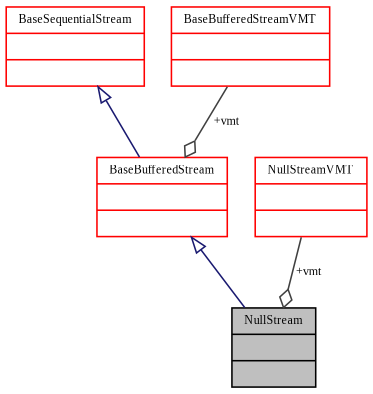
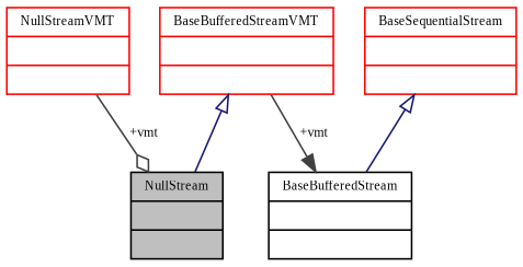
  digraph {
    fontname="Liberation Serif"
    node [color=red fontname="Liberation Serif" fontsize=8 shape=record]
    edge [color=midnightblue fontname="Liberation Serif" fontsize=8 labelfontname=Helvetica labelfontsize=8 style=solid]
    n1 [color=black fillcolor=grey75 fontcolor=black height=0.2 label="{NullStream\n||}" style=filled width=0.4]
-   n2 [height=0.2 label="{BaseBufferedStream\n||}" width=0.4]
+   n2 [color=black height=0.2 label="{BaseBufferedStream\n||}" width=0.4]
    n3 [height=0.2 label="{BaseSequentialStream\n||}" width=0.4]
    n4 [height=0.2 label="{BaseBufferedStreamVMT\n||}" width=0.4]
    n5 [height=0.2 label="{NullStreamVMT\n||}" width=0.4]
-   n2 -> n1 [arrowtail=onormal dir=back]
+   n4 -> n1 [arrowtail=onormal dir=back]
    n3 -> n2 [arrowtail=onormal dir=back]
-   n4 -> n2 [arrowhead=odiamond color=grey25 label=" +vmt"]
+   n4 -> n2 [arrowhead=normal color=grey25 label=" +vmt"]
    n5 -> n1 [arrowhead=odiamond color=grey25 label=" +vmt"]
  }
